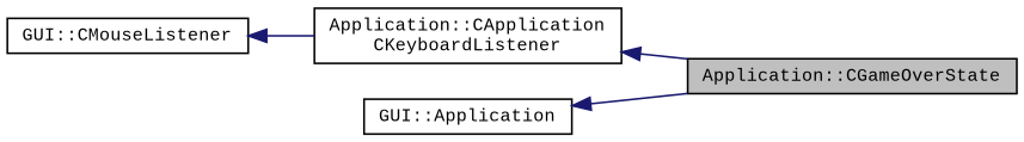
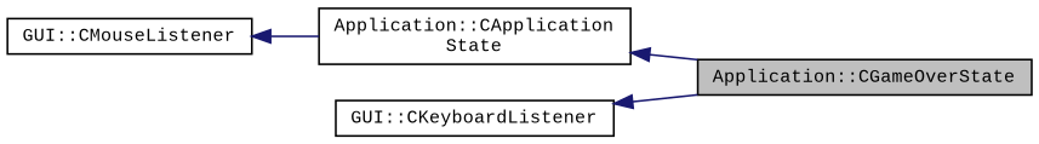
  digraph {
    fontname="Liberation Mono"
    rankdir=LR
    node [color=black fillcolor=white fontname="Liberation Mono" fontsize=10 shape=record style=filled]
    edge [color=midnightblue dir=back fontname="Liberation Mono" fontsize=10 labelfontname=FreeSans labelfontsize=10 style=solid]
    n1 [fillcolor=grey75 fontcolor=black height=0.2 label="Application::CGameOverState" width=0.4]
-   n2 [height=0.2 label="Application::CApplication\lCKeyboardListener" width=0.4]
-   n3 [height=0.2 label="GUI::Application" width=0.4]
+   n2 [height=0.2 label="Application::CApplication\lState" width=0.4]
+   n3 [height=0.2 label="GUI::CKeyboardListener" width=0.4]
    n4 [height=0.2 label="GUI::CMouseListener" width=0.4]
    n2 -> n1
    n3 -> n1
    n4 -> n2
  }
